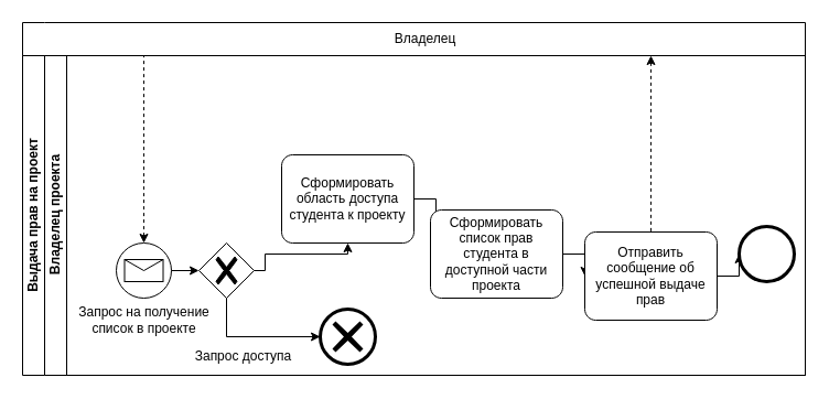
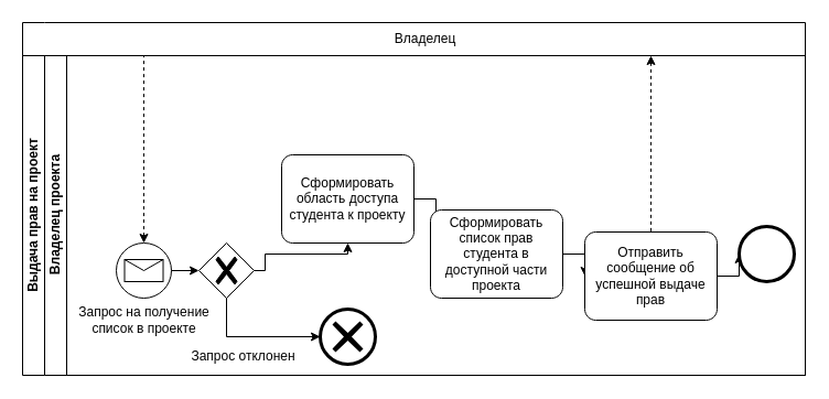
  <mxCell id="0" />
  <mxCell id="1" parent="0" />
  <mxCell id="2" value="Выдача прав на проект" style="swimlane;html=1;childLayout=stackLayout;resizeParent=1;resizeParentMax=0;horizontal=0;startSize=20;horizontalStack=0;whiteSpace=wrap;" vertex="1" parent="1"><mxGeometry x="20" y="50" width="710" height="290" as="geometry" /></mxCell>
  <mxCell id="3" value="Владелец проекта" style="swimlane;html=1;startSize=20;horizontal=0;" vertex="1" parent="2"><mxGeometry x="20" width="690" height="290" as="geometry" /></mxCell>
  <mxCell id="4" value="" style="points=[[0.145,0.145,0],[0.5,0,0],[0.855,0.145,0],[1,0.5,0],[0.855,0.855,0],[0.5,1,0],[0.145,0.855,0],[0,0.5,0]];shape=mxgraph.bpmn.event;html=1;verticalLabelPosition=bottom;labelBackgroundColor=#ffffff;verticalAlign=top;align=center;perimeter=ellipsePerimeter;outlineConnect=0;aspect=fixed;outline=standard;symbol=message;" vertex="1" parent="3"><mxGeometry x="65" y="170" width="50" height="50" as="geometry" /></mxCell>
  <mxCell id="5" value="Запрос на получение&lt;br&gt;список в проекте" style="text;html=1;align=center;verticalAlign=middle;resizable=0;points=[];autosize=1;strokeColor=none;fillColor=none;" vertex="1" parent="3"><mxGeometry x="20" y="220" width="140" height="40" as="geometry" /></mxCell>
  <mxCell id="6" style="edgeStyle=orthogonalEdgeStyle;rounded=0;orthogonalLoop=1;jettySize=auto;html=1;" edge="1" parent="3" source="7" target="12"><mxGeometry relative="1" as="geometry"><Array as="points"><mxPoint x="200" y="195" /><mxPoint x="200" y="180" /></Array></mxGeometry></mxCell>
  <mxCell id="7" value="" style="points=[[0.25,0.25,0],[0.5,0,0],[0.75,0.25,0],[1,0.5,0],[0.75,0.75,0],[0.5,1,0],[0.25,0.75,0],[0,0.5,0]];shape=mxgraph.bpmn.gateway2;html=1;verticalLabelPosition=bottom;labelBackgroundColor=#ffffff;verticalAlign=top;align=center;perimeter=rhombusPerimeter;outlineConnect=0;outline=none;symbol=none;gwType=exclusive;" vertex="1" parent="3"><mxGeometry x="140" y="170" width="50" height="50" as="geometry" /></mxCell>
  <mxCell id="8" value="" style="points=[[0.145,0.145,0],[0.5,0,0],[0.855,0.145,0],[1,0.5,0],[0.855,0.855,0],[0.5,1,0],[0.145,0.855,0],[0,0.5,0]];shape=mxgraph.bpmn.event;html=1;verticalLabelPosition=bottom;labelBackgroundColor=#ffffff;verticalAlign=top;align=center;perimeter=ellipsePerimeter;outlineConnect=0;aspect=fixed;outline=end;symbol=cancel;" vertex="1" parent="3"><mxGeometry x="250" y="230" width="50" height="50" as="geometry" /></mxCell>
  <mxCell id="9" style="edgeStyle=orthogonalEdgeStyle;rounded=0;orthogonalLoop=1;jettySize=auto;html=1;entryX=0;entryY=0.5;entryDx=0;entryDy=0;entryPerimeter=0;" edge="1" parent="3" source="7" target="8"><mxGeometry relative="1" as="geometry"><Array as="points"><mxPoint x="165" y="255" /></Array></mxGeometry></mxCell>
  <mxCell id="10" style="edgeStyle=orthogonalEdgeStyle;rounded=0;orthogonalLoop=1;jettySize=auto;html=1;entryX=0;entryY=0.5;entryDx=0;entryDy=0;entryPerimeter=0;" edge="1" parent="3" source="4" target="7"><mxGeometry relative="1" as="geometry" /></mxCell>
  <mxCell id="11" style="edgeStyle=orthogonalEdgeStyle;rounded=0;orthogonalLoop=1;jettySize=auto;html=1;" edge="1" parent="3" source="12" target="14"><mxGeometry relative="1" as="geometry" /></mxCell>
  <mxCell id="12" value="Сформировать область доступа студента к проекту" style="points=[[0.25,0,0],[0.5,0,0],[0.75,0,0],[1,0.25,0],[1,0.5,0],[1,0.75,0],[0.75,1,0],[0.5,1,0],[0.25,1,0],[0,0.75,0],[0,0.5,0],[0,0.25,0]];shape=mxgraph.bpmn.task;whiteSpace=wrap;rectStyle=rounded;size=10;html=1;container=1;expand=0;collapsible=0;taskMarker=abstract;" vertex="1" parent="3"><mxGeometry x="215" y="90" width="120" height="80" as="geometry" /></mxCell>
  <mxCell id="13" style="edgeStyle=orthogonalEdgeStyle;rounded=0;orthogonalLoop=1;jettySize=auto;html=1;" edge="1" parent="3" source="14" target="16"><mxGeometry relative="1" as="geometry" /></mxCell>
  <mxCell id="14" value="Сформировать список прав студента в доступной части проекта" style="points=[[0.25,0,0],[0.5,0,0],[0.75,0,0],[1,0.25,0],[1,0.5,0],[1,0.75,0],[0.75,1,0],[0.5,1,0],[0.25,1,0],[0,0.75,0],[0,0.5,0],[0,0.25,0]];shape=mxgraph.bpmn.task;whiteSpace=wrap;rectStyle=rounded;size=10;html=1;container=1;expand=0;collapsible=0;taskMarker=abstract;" vertex="1" parent="3"><mxGeometry x="350" y="140" width="120" height="80" as="geometry" /></mxCell>
  <mxCell id="15" style="edgeStyle=orthogonalEdgeStyle;rounded=0;orthogonalLoop=1;jettySize=auto;html=1;" edge="1" parent="3" source="16" target="17"><mxGeometry relative="1" as="geometry" /></mxCell>
  <mxCell id="16" value="Отправить сообщение об успешной выдаче прав" style="points=[[0.25,0,0],[0.5,0,0],[0.75,0,0],[1,0.25,0],[1,0.5,0],[1,0.75,0],[0.75,1,0],[0.5,1,0],[0.25,1,0],[0,0.75,0],[0,0.5,0],[0,0.25,0]];shape=mxgraph.bpmn.task;whiteSpace=wrap;rectStyle=rounded;size=10;html=1;container=1;expand=0;collapsible=0;taskMarker=abstract;" vertex="1" parent="3"><mxGeometry x="490" y="160" width="120" height="80" as="geometry" /></mxCell>
  <mxCell id="17" value="" style="points=[[0.145,0.145,0],[0.5,0,0],[0.855,0.145,0],[1,0.5,0],[0.855,0.855,0],[0.5,1,0],[0.145,0.855,0],[0,0.5,0]];shape=mxgraph.bpmn.event;html=1;verticalLabelPosition=bottom;labelBackgroundColor=#ffffff;verticalAlign=top;align=center;perimeter=ellipsePerimeter;outlineConnect=0;aspect=fixed;outline=end;symbol=terminate2;" vertex="1" parent="3"><mxGeometry x="630" y="155" width="50" height="50" as="geometry" /></mxCell>
  <mxCell id="18" value="" style="swimlane;html=1;startSize=20;fontStyle=0;collapsible=0;horizontal=0;swimlaneLine=0;fillColor=none;whiteSpace=wrap;" vertex="1" parent="1"><mxGeometry x="20" y="20" width="710" height="30" as="geometry" /></mxCell>
  <mxCell id="19" value="Владелец" style="text;html=1;align=center;verticalAlign=middle;resizable=0;points=[];autosize=1;strokeColor=none;fillColor=none;" vertex="1" parent="18"><mxGeometry x="315" width="100" height="30" as="geometry" /></mxCell>
  <mxCell id="20" value="" style="endArrow=none;dashed=1;html=1;rounded=0;exitX=0.5;exitY=0;exitDx=0;exitDy=0;exitPerimeter=0;startArrow=classic;startFill=1;" edge="1" parent="1" source="4"><mxGeometry width="50" height="50" relative="1" as="geometry"><mxPoint x="370" y="380" as="sourcePoint" /><mxPoint x="130" y="50" as="targetPoint" /></mxGeometry></mxCell>
- <mxCell id="21" value="Запрос доступа" style="text;html=1;align=center;verticalAlign=middle;resizable=0;points=[];autosize=1;strokeColor=none;fillColor=none;" vertex="1" parent="1"><mxGeometry x="160" y="308" width="120" height="30" as="geometry" /></mxCell>
+ <mxCell id="21" value="Запрос отклонен" style="text;html=1;align=center;verticalAlign=middle;resizable=0;points=[];autosize=1;strokeColor=none;fillColor=none;" vertex="1" parent="1"><mxGeometry x="160" y="308" width="120" height="30" as="geometry" /></mxCell>
  <mxCell id="22" value="" style="endArrow=none;dashed=1;html=1;rounded=0;startArrow=classic;startFill=1;entryX=0.5;entryY=0;entryDx=0;entryDy=0;entryPerimeter=0;" edge="1" parent="1" target="16"><mxGeometry width="50" height="50" relative="1" as="geometry"><mxPoint x="590" y="50" as="sourcePoint" /><mxPoint x="125" y="60" as="targetPoint" /></mxGeometry></mxCell>
